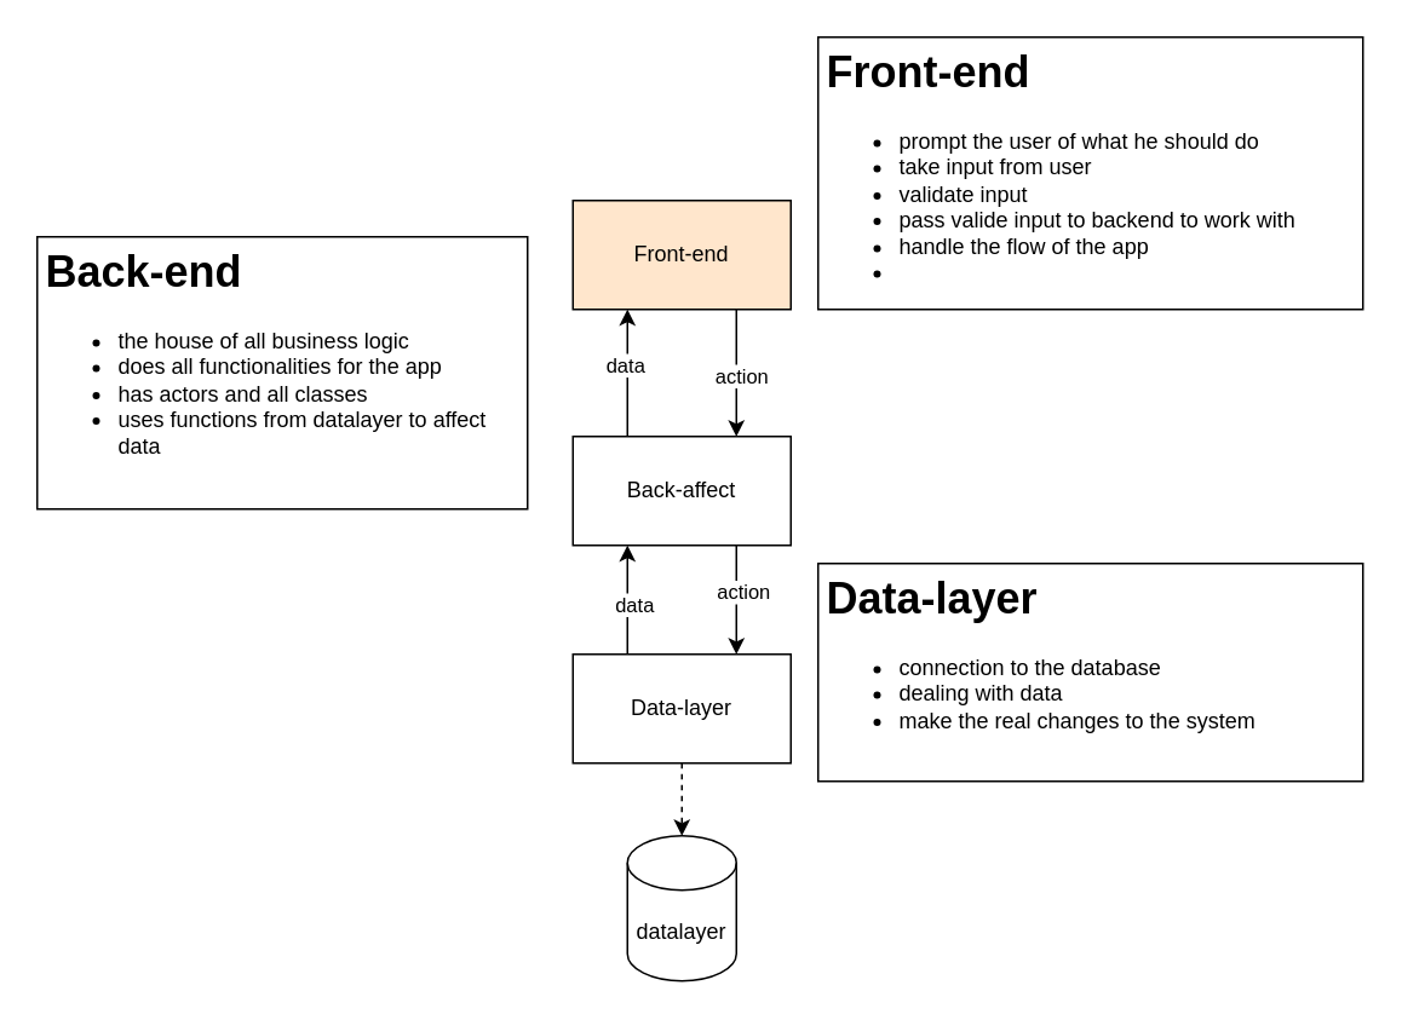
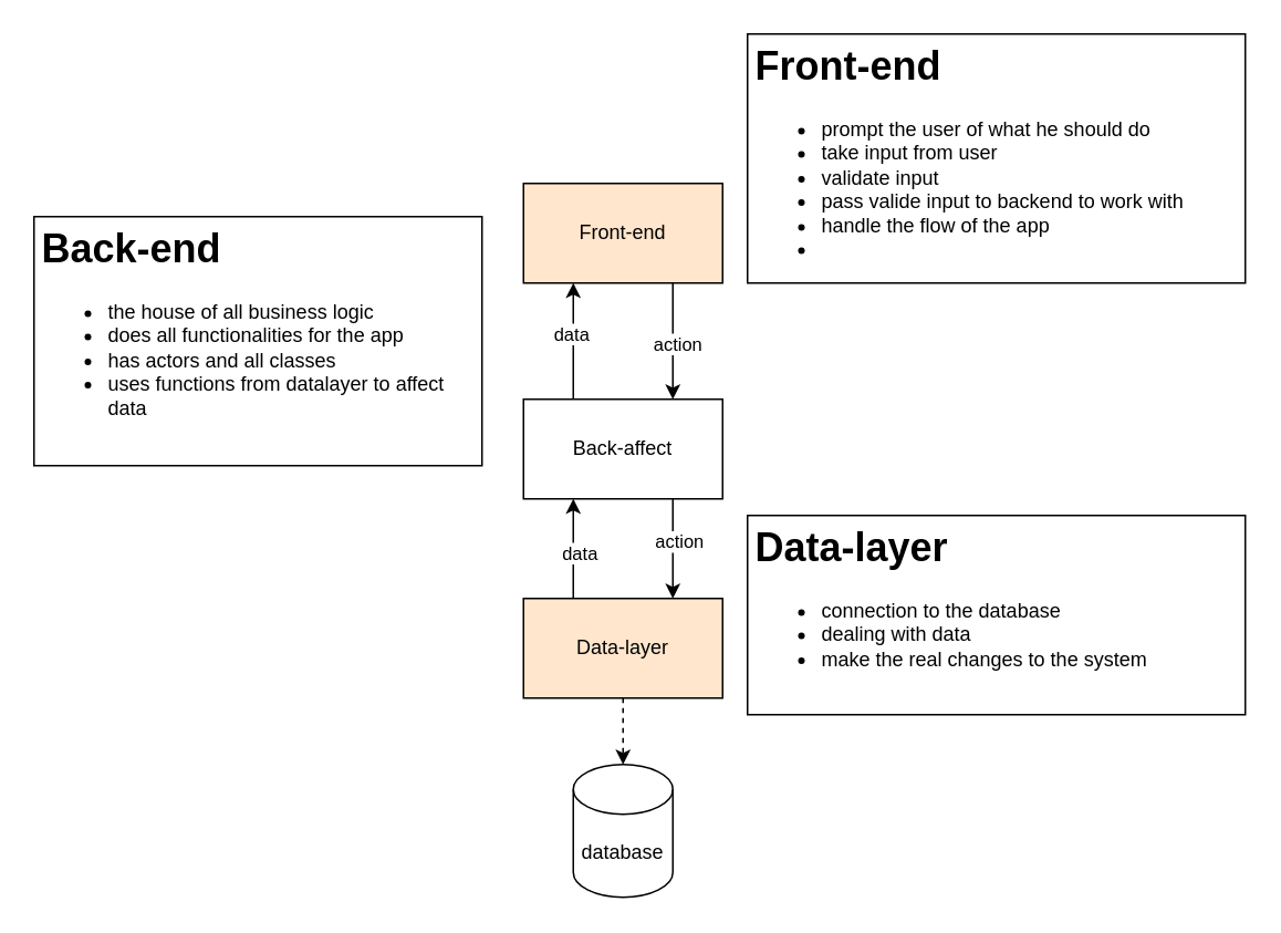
  <mxCell id="0" />
  <mxCell id="1" parent="0" />
  <mxCell id="2" style="edgeStyle=orthogonalEdgeStyle;rounded=0;orthogonalLoop=1;jettySize=auto;html=1;exitX=0.75;exitY=1;exitDx=0;exitDy=0;entryX=0.75;entryY=0;entryDx=0;entryDy=0;" edge="1" parent="1" source="4" target="9"><mxGeometry relative="1" as="geometry" /></mxCell>
  <mxCell id="3" value="action" style="edgeLabel;html=1;align=center;verticalAlign=middle;resizable=0;points=[];" vertex="1" connectable="0" parent="2"><mxGeometry x="0.019" y="2" relative="1" as="geometry"><mxPoint as="offset" /></mxGeometry></mxCell>
  <mxCell id="4" value="Front-end" style="rounded=0;whiteSpace=wrap;html=1;fillColor=#ffe6cc;" vertex="1" parent="1"><mxGeometry x="315" y="110" width="120" height="60" as="geometry" /></mxCell>
  <mxCell id="5" style="edgeStyle=orthogonalEdgeStyle;rounded=0;orthogonalLoop=1;jettySize=auto;html=1;exitX=0.75;exitY=1;exitDx=0;exitDy=0;entryX=0.75;entryY=0;entryDx=0;entryDy=0;" edge="1" parent="1" source="9" target="13"><mxGeometry relative="1" as="geometry" /></mxCell>
  <mxCell id="6" value="action" style="edgeLabel;html=1;align=center;verticalAlign=middle;resizable=0;points=[];" vertex="1" connectable="0" parent="5"><mxGeometry x="-0.168" y="3" relative="1" as="geometry"><mxPoint as="offset" /></mxGeometry></mxCell>
  <mxCell id="7" style="edgeStyle=orthogonalEdgeStyle;rounded=0;orthogonalLoop=1;jettySize=auto;html=1;exitX=0.25;exitY=0;exitDx=0;exitDy=0;entryX=0.25;entryY=1;entryDx=0;entryDy=0;" edge="1" parent="1" source="9" target="4"><mxGeometry relative="1" as="geometry" /></mxCell>
  <mxCell id="8" value="data" style="edgeLabel;html=1;align=center;verticalAlign=middle;resizable=0;points=[];" vertex="1" connectable="0" parent="7"><mxGeometry x="0.139" y="2" relative="1" as="geometry"><mxPoint as="offset" /></mxGeometry></mxCell>
  <mxCell id="9" value="Back-affect" style="rounded=0;whiteSpace=wrap;html=1;" vertex="1" parent="1"><mxGeometry x="315" y="240" width="120" height="60" as="geometry" /></mxCell>
  <mxCell id="10" style="edgeStyle=orthogonalEdgeStyle;rounded=0;orthogonalLoop=1;jettySize=auto;html=1;exitX=0.25;exitY=0;exitDx=0;exitDy=0;entryX=0.25;entryY=1;entryDx=0;entryDy=0;" edge="1" parent="1" source="13" target="9"><mxGeometry relative="1" as="geometry" /></mxCell>
  <mxCell id="11" value="data" style="edgeLabel;html=1;align=center;verticalAlign=middle;resizable=0;points=[];" vertex="1" connectable="0" parent="10"><mxGeometry x="-0.062" y="-3" relative="1" as="geometry"><mxPoint as="offset" /></mxGeometry></mxCell>
  <mxCell id="12" style="edgeStyle=orthogonalEdgeStyle;rounded=0;orthogonalLoop=1;jettySize=auto;html=1;exitX=0.5;exitY=1;exitDx=0;exitDy=0;dashed=1;" edge="1" parent="1" source="13" target="14"><mxGeometry relative="1" as="geometry" /></mxCell>
- <mxCell id="13" value="Data-layer" style="rounded=0;whiteSpace=wrap;html=1;" vertex="1" parent="1"><mxGeometry x="315" y="360" width="120" height="60" as="geometry" /></mxCell>
- <mxCell id="14" value="datalayer" style="shape=cylinder3;whiteSpace=wrap;html=1;boundedLbl=1;backgroundOutline=1;size=15;" vertex="1" parent="1"><mxGeometry x="345" y="460" width="60" height="80" as="geometry" /></mxCell>
+ <mxCell id="13" value="Data-layer" style="rounded=0;whiteSpace=wrap;html=1;fillColor=#ffe6cc;" vertex="1" parent="1"><mxGeometry x="315" y="360" width="120" height="60" as="geometry" /></mxCell>
+ <mxCell id="14" value="database" style="shape=cylinder3;whiteSpace=wrap;html=1;boundedLbl=1;backgroundOutline=1;size=15;" vertex="1" parent="1"><mxGeometry x="345" y="460" width="60" height="80" as="geometry" /></mxCell>
  <mxCell id="15" value="&lt;h1&gt;Front-end&lt;/h1&gt;&lt;div&gt;&lt;ul&gt;&lt;li&gt;prompt the user of what he should do&lt;/li&gt;&lt;li&gt;take input from user&lt;/li&gt;&lt;li&gt;validate input&lt;/li&gt;&lt;li&gt;pass valide input to backend to work with&lt;/li&gt;&lt;li&gt;handle the flow of the app&lt;/li&gt;&lt;li&gt;&lt;br&gt;&lt;/li&gt;&lt;/ul&gt;&lt;/div&gt;" style="text;html=1;strokeColor=default;fillColor=none;spacing=5;spacingTop=-20;whiteSpace=wrap;overflow=hidden;rounded=0;" vertex="1" parent="1"><mxGeometry x="450" y="20" width="300" height="150" as="geometry" /></mxCell>
  <mxCell id="16" value="&lt;h1&gt;Back-end&lt;/h1&gt;&lt;div&gt;&lt;ul&gt;&lt;li&gt;the house of all business logic&lt;/li&gt;&lt;li&gt;does all functionalities for the app&lt;/li&gt;&lt;li&gt;has actors and all classes&lt;/li&gt;&lt;li&gt;uses functions from datalayer to affect data&lt;/li&gt;&lt;/ul&gt;&lt;/div&gt;" style="text;html=1;strokeColor=default;fillColor=none;spacing=5;spacingTop=-20;whiteSpace=wrap;overflow=hidden;rounded=0;" vertex="1" parent="1"><mxGeometry x="20" y="130" width="270" height="150" as="geometry" /></mxCell>
  <mxCell id="17" value="&lt;h1&gt;Data-layer&lt;/h1&gt;&lt;div&gt;&lt;ul&gt;&lt;li&gt;connection to the database&lt;/li&gt;&lt;li&gt;dealing with data&lt;/li&gt;&lt;li&gt;make the real changes to the system&lt;/li&gt;&lt;/ul&gt;&lt;/div&gt;" style="text;html=1;strokeColor=default;fillColor=none;spacing=5;spacingTop=-20;whiteSpace=wrap;overflow=hidden;rounded=0;gradientColor=#000000;" vertex="1" parent="1"><mxGeometry x="450" y="310" width="300" height="120" as="geometry" /></mxCell>
